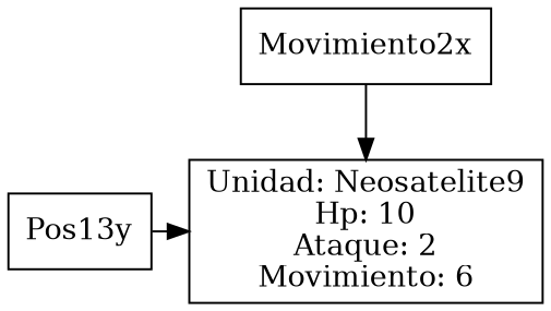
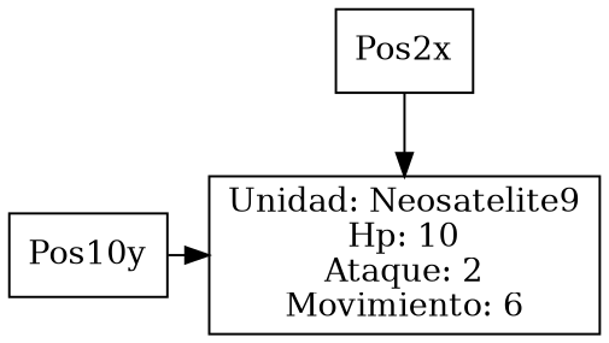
  digraph {
    Rankdir=TD
    node [shape=rectangle]
-   n1 [label=Pos13y]
+   n1 [label=Pos10y]
    n2 [label="Unidad: Neosatelite9\nHp: 10\nAtaque: 2\nMovimiento: 6"]
-   n3 [label=Movimiento2x]
+   n3 [label=Pos2x]
    subgraph sub_1 {
      rank=same
      n1
      n2
    }
    subgraph sub_2 {
      rank=min
      n3
    }
    n1 -> n2
    n3 -> n2
  }
